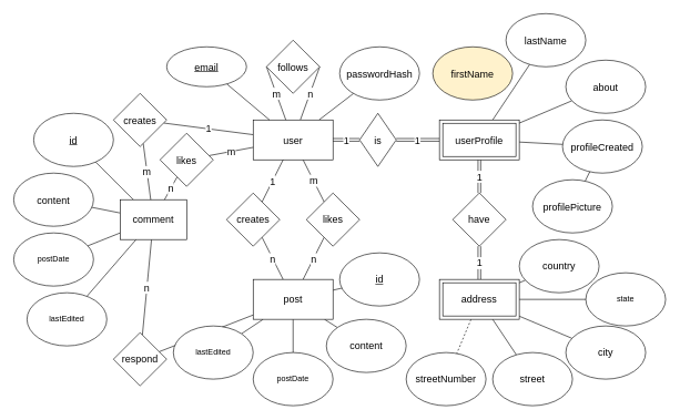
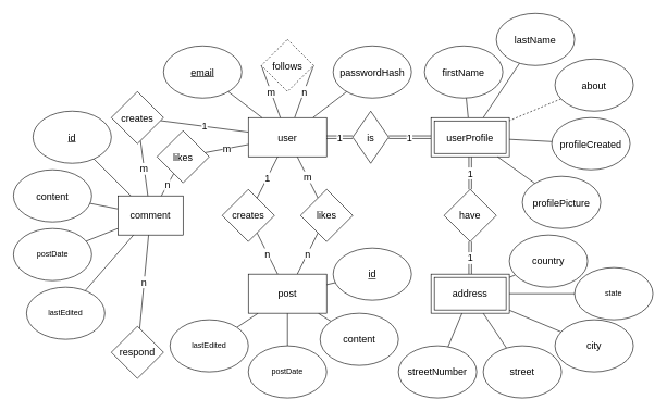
  <mxCell id="0" />
  <mxCell id="1" parent="0" />
  <mxCell id="2" value="m" style="edgeStyle=none;orthogonalLoop=1;jettySize=auto;html=1;endArrow=none;fontSize=15;" edge="1" parent="1" source="6" target="16"><mxGeometry relative="1" as="geometry" /></mxCell>
  <mxCell id="3" value="n" style="edgeStyle=none;orthogonalLoop=1;jettySize=auto;html=1;endArrow=none;entryX=1;entryY=0.5;entryDx=0;entryDy=0;fontSize=15;" edge="1" parent="1" source="6" target="18"><mxGeometry relative="1" as="geometry"><mxPoint x="490" y="120" as="targetPoint" /></mxGeometry></mxCell>
  <mxCell id="4" value="1" style="edgeStyle=none;orthogonalLoop=1;jettySize=auto;html=1;endArrow=none;fontSize=15;" edge="1" parent="1" source="6" target="35"><mxGeometry relative="1" as="geometry" /></mxCell>
  <mxCell id="5" style="edgeStyle=none;orthogonalLoop=1;jettySize=auto;html=1;endArrow=none;fontSize=15;" edge="1" parent="1" source="6" target="50"><mxGeometry relative="1" as="geometry"><mxPoint x="550" y="120" as="targetPoint" /></mxGeometry></mxCell>
  <mxCell id="6" value="user" style="rounded=0;whiteSpace=wrap;html=1;fontSize=15;" vertex="1" parent="1"><mxGeometry x="380" y="180" width="120" height="60" as="geometry" /></mxCell>
  <mxCell id="7" value="n" style="edgeStyle=none;orthogonalLoop=1;jettySize=auto;html=1;endArrow=none;fontSize=15;" edge="1" parent="1" source="13" target="14"><mxGeometry relative="1" as="geometry" /></mxCell>
  <mxCell id="8" value="n" style="edgeStyle=none;orthogonalLoop=1;jettySize=auto;html=1;endArrow=none;fontSize=15;" edge="1" parent="1" source="13" target="16"><mxGeometry relative="1" as="geometry" /></mxCell>
  <mxCell id="9" value="" style="edgeStyle=none;orthogonalLoop=1;jettySize=auto;html=1;endArrow=none;fontSize=15;" edge="1" parent="1" source="13" target="63"><mxGeometry relative="1" as="geometry" /></mxCell>
  <mxCell id="10" value="" style="edgeStyle=none;orthogonalLoop=1;jettySize=auto;html=1;endArrow=none;fontSize=15;" edge="1" parent="1" source="13" target="64"><mxGeometry relative="1" as="geometry" /></mxCell>
  <mxCell id="11" style="edgeStyle=none;orthogonalLoop=1;jettySize=auto;html=1;endArrow=none;fontSize=15;" edge="1" parent="1" source="13" target="65"><mxGeometry relative="1" as="geometry"><mxPoint x="420" y="550" as="targetPoint" /></mxGeometry></mxCell>
  <mxCell id="12" style="edgeStyle=none;orthogonalLoop=1;jettySize=auto;html=1;endArrow=none;fontSize=15;" edge="1" parent="1" source="13" target="66"><mxGeometry relative="1" as="geometry"><mxPoint x="300" y="540" as="targetPoint" /></mxGeometry></mxCell>
  <mxCell id="13" value="post" style="rounded=0;whiteSpace=wrap;html=1;fontSize=15;" vertex="1" parent="1"><mxGeometry x="380" y="420" width="120" height="60" as="geometry" /></mxCell>
  <mxCell id="14" value="creates" style="rhombus;whiteSpace=wrap;html=1;rounded=0;fontSize=15;" vertex="1" parent="1"><mxGeometry x="340" y="290" width="80" height="80" as="geometry" /></mxCell>
  <mxCell id="15" value="1" style="endArrow=none;html=1;fontSize=15;" edge="1" parent="1" source="14" target="6"><mxGeometry width="50" height="50" relative="1" as="geometry"><mxPoint x="590" y="550" as="sourcePoint" /><mxPoint x="640" y="500" as="targetPoint" /></mxGeometry></mxCell>
  <mxCell id="16" value="likes" style="rhombus;whiteSpace=wrap;html=1;rounded=0;fontSize=15;" vertex="1" parent="1"><mxGeometry x="460" y="290" width="80" height="80" as="geometry" /></mxCell>
  <mxCell id="17" value="m" style="edgeStyle=none;orthogonalLoop=1;jettySize=auto;html=1;endArrow=none;exitX=0;exitY=0.5;exitDx=0;exitDy=0;fontSize=15;" edge="1" parent="1" source="18" target="6"><mxGeometry relative="1" as="geometry" /></mxCell>
- <mxCell id="18" value="follows" style="rhombus;whiteSpace=wrap;html=1;rounded=0;fontSize=15;" vertex="1" parent="1"><mxGeometry x="400" y="60" width="80" height="80" as="geometry" /></mxCell>
+ <mxCell id="18" value="follows" style="rhombus;whiteSpace=wrap;html=1;rounded=0;fontSize=15;dashed=1;" vertex="1" parent="1"><mxGeometry x="400" y="60" width="80" height="80" as="geometry" /></mxCell>
  <mxCell id="19" value="1" style="edgeStyle=none;orthogonalLoop=1;jettySize=auto;html=1;endArrow=none;fontSize=15;shape=link;" edge="1" parent="1" source="24" target="26"><mxGeometry relative="1" as="geometry" /></mxCell>
  <mxCell id="20" value="1" style="edgeStyle=none;orthogonalLoop=1;jettySize=auto;html=1;endArrow=none;fontSize=15;shape=link;" edge="1" parent="1" source="24" target="41"><mxGeometry relative="1" as="geometry" /></mxCell>
+ <mxCell id="21" value="" style="edgeStyle=none;orthogonalLoop=1;jettySize=auto;html=1;endArrow=none;fontSize=15;" edge="1" parent="1" source="24" target="51"><mxGeometry relative="1" as="geometry" /></mxCell>
  <mxCell id="22" style="edgeStyle=none;orthogonalLoop=1;jettySize=auto;html=1;endArrow=none;fontSize=15;" edge="1" parent="1" source="24" target="52"><mxGeometry relative="1" as="geometry"><mxPoint x="870" y="150" as="targetPoint" /></mxGeometry></mxCell>
  <mxCell id="23" style="edgeStyle=none;orthogonalLoop=1;jettySize=auto;html=1;endArrow=none;fontSize=15;" edge="1" parent="1" source="24" target="53"><mxGeometry relative="1" as="geometry"><mxPoint x="860" y="230" as="targetPoint" /></mxGeometry></mxCell>
  <mxCell id="24" value="userProfile" style="shape=ext;margin=3;double=1;whiteSpace=wrap;html=1;align=center;fontSize=15;" vertex="1" parent="1"><mxGeometry x="660" y="180" width="120" height="60" as="geometry" /></mxCell>
  <mxCell id="25" value="1" style="edgeStyle=none;shape=link;orthogonalLoop=1;jettySize=auto;html=1;endArrow=none;fontSize=15;" edge="1" parent="1" source="26" target="6"><mxGeometry relative="1" as="geometry" /></mxCell>
  <mxCell id="26" value="is" style="rhombus;whiteSpace=wrap;html=1;rounded=0;fontSize=15;" vertex="1" parent="1"><mxGeometry x="540" y="170" width="55" height="80" as="geometry" /></mxCell>
  <mxCell id="27" value="1" style="edgeStyle=none;orthogonalLoop=1;jettySize=auto;html=1;endArrow=none;fontSize=15;shape=link;" edge="1" parent="1" source="47" target="41"><mxGeometry relative="1" as="geometry"><mxPoint x="720" y="420" as="sourcePoint" /></mxGeometry></mxCell>
  <mxCell id="28" value="n" style="edgeStyle=none;orthogonalLoop=1;jettySize=auto;html=1;endArrow=none;fontSize=15;" edge="1" parent="1" source="33" target="37"><mxGeometry relative="1" as="geometry" /></mxCell>
  <mxCell id="29" value="" style="edgeStyle=none;orthogonalLoop=1;jettySize=auto;html=1;endArrow=none;fontSize=15;" edge="1" parent="1" source="33" target="67"><mxGeometry relative="1" as="geometry" /></mxCell>
  <mxCell id="30" value="" style="edgeStyle=none;orthogonalLoop=1;jettySize=auto;html=1;endArrow=none;fontSize=15;" edge="1" parent="1" source="33" target="68"><mxGeometry relative="1" as="geometry" /></mxCell>
  <mxCell id="31" style="edgeStyle=none;orthogonalLoop=1;jettySize=auto;html=1;endArrow=none;fontSize=15;" edge="1" parent="1" source="33" target="69"><mxGeometry relative="1" as="geometry"><mxPoint x="80" y="410" as="targetPoint" /></mxGeometry></mxCell>
  <mxCell id="32" style="edgeStyle=none;orthogonalLoop=1;jettySize=auto;html=1;endArrow=none;fontSize=15;" edge="1" parent="1" source="33" target="70"><mxGeometry relative="1" as="geometry"><mxPoint x="110" y="470" as="targetPoint" /></mxGeometry></mxCell>
  <mxCell id="33" value="comment" style="rounded=0;whiteSpace=wrap;html=1;fontSize=15;" vertex="1" parent="1"><mxGeometry x="180" y="300" width="100" height="60" as="geometry" /></mxCell>
  <mxCell id="34" value="m" style="edgeStyle=none;orthogonalLoop=1;jettySize=auto;html=1;endArrow=none;fontSize=15;" edge="1" parent="1" source="35" target="33"><mxGeometry relative="1" as="geometry" /></mxCell>
  <mxCell id="35" value="creates" style="rhombus;whiteSpace=wrap;html=1;fontSize=15;" vertex="1" parent="1"><mxGeometry x="170" y="140" width="80" height="80" as="geometry" /></mxCell>
- <mxCell id="36" value="1" style="edgeStyle=none;orthogonalLoop=1;jettySize=auto;html=1;endArrow=none;fontSize=15;" edge="1" parent="1" source="37" target="13"><mxGeometry relative="1" as="geometry" /></mxCell>
  <mxCell id="37" value="respond" style="rhombus;whiteSpace=wrap;html=1;fontSize=15;" vertex="1" parent="1"><mxGeometry x="170" y="500" width="80" height="80" as="geometry" /></mxCell>
  <mxCell id="38" value="m" style="edgeStyle=none;orthogonalLoop=1;jettySize=auto;html=1;endArrow=none;fontSize=15;" edge="1" parent="1" target="40" source="6"><mxGeometry relative="1" as="geometry"><mxPoint x="430" y="285" as="sourcePoint" /></mxGeometry></mxCell>
  <mxCell id="39" value="n" style="edgeStyle=none;orthogonalLoop=1;jettySize=auto;html=1;endArrow=none;fontSize=15;" edge="1" parent="1" source="40" target="33"><mxGeometry relative="1" as="geometry"><mxPoint x="265" y="330" as="targetPoint" /></mxGeometry></mxCell>
  <mxCell id="40" value="likes" style="rhombus;whiteSpace=wrap;html=1;fontSize=15;" vertex="1" parent="1"><mxGeometry x="240" y="200" width="80" height="80" as="geometry" /></mxCell>
  <mxCell id="41" value="have" style="rhombus;whiteSpace=wrap;html=1;fontSize=15;" vertex="1" parent="1"><mxGeometry x="680" y="290" width="80" height="80" as="geometry" /></mxCell>
  <mxCell id="42" value="" style="edgeStyle=none;orthogonalLoop=1;jettySize=auto;html=1;endArrow=none;fontSize=15;" edge="1" parent="1" source="47" target="58"><mxGeometry relative="1" as="geometry" /></mxCell>
  <mxCell id="43" style="edgeStyle=none;orthogonalLoop=1;jettySize=auto;html=1;endArrow=none;fontSize=15;" edge="1" parent="1" source="47" target="59"><mxGeometry relative="1" as="geometry"><mxPoint x="870" y="550" as="targetPoint" /></mxGeometry></mxCell>
  <mxCell id="44" value="" style="edgeStyle=none;orthogonalLoop=1;jettySize=auto;html=1;endArrow=none;fontSize=15;" edge="1" parent="1" source="47" target="60"><mxGeometry relative="1" as="geometry" /></mxCell>
  <mxCell id="45" value="" style="edgeStyle=none;orthogonalLoop=1;jettySize=auto;html=1;endArrow=none;fontSize=15;" edge="1" parent="1" source="47" target="61"><mxGeometry relative="1" as="geometry" /></mxCell>
- <mxCell id="46" value="" style="edgeStyle=none;orthogonalLoop=1;jettySize=auto;html=1;endArrow=none;fontSize=15;dashed=1;" edge="1" parent="1" source="47" target="62"><mxGeometry relative="1" as="geometry" /></mxCell>
+ <mxCell id="46" value="" style="edgeStyle=none;orthogonalLoop=1;jettySize=auto;html=1;endArrow=none;fontSize=15;" edge="1" parent="1" source="47" target="62"><mxGeometry relative="1" as="geometry" /></mxCell>
  <mxCell id="47" value="address" style="shape=ext;margin=3;double=1;whiteSpace=wrap;html=1;align=center;fontSize=15;" vertex="1" parent="1"><mxGeometry x="660" y="420" width="120" height="60" as="geometry" /></mxCell>
  <mxCell id="48" style="edgeStyle=none;orthogonalLoop=1;jettySize=auto;html=1;endArrow=none;fontSize=15;" edge="1" parent="1" source="49" target="6"><mxGeometry relative="1" as="geometry" /></mxCell>
- <mxCell id="49" value="&lt;u&gt;email&lt;/u&gt;" style="ellipse;whiteSpace=wrap;html=1;fontSize=15;" vertex="1" parent="1"><mxGeometry x="250" y="70" width="120" height="60" as="geometry" /></mxCell>
+ <mxCell id="49" value="&lt;u&gt;email&lt;/u&gt;" style="ellipse;whiteSpace=wrap;html=1;fontSize=15;" vertex="1" parent="1"><mxGeometry x="250" y="70" width="120" height="80" as="geometry" /></mxCell>
  <mxCell id="50" value="passwordHash" style="ellipse;whiteSpace=wrap;html=1;fontSize=15;" vertex="1" parent="1"><mxGeometry x="510" y="70" width="120" height="80" as="geometry" /></mxCell>
- <mxCell id="51" value="firstName" style="ellipse;whiteSpace=wrap;html=1;fontSize=15;fillColor=#fff2cc;" vertex="1" parent="1"><mxGeometry x="650" y="70" width="120" height="80" as="geometry" /></mxCell>
+ <mxCell id="51" value="firstName" style="ellipse;whiteSpace=wrap;html=1;fontSize=15;" vertex="1" parent="1"><mxGeometry x="650" y="70" width="120" height="80" as="geometry" /></mxCell>
  <mxCell id="52" value="lastName" style="ellipse;whiteSpace=wrap;html=1;fontSize=15;" vertex="1" parent="1"><mxGeometry x="760" y="20" width="120" height="80" as="geometry" /></mxCell>
  <mxCell id="53" value="profileCreated" style="ellipse;whiteSpace=wrap;html=1;fontSize=15;" vertex="1" parent="1"><mxGeometry x="845" y="180" width="120" height="80" as="geometry" /></mxCell>
- <mxCell id="54" style="edgeStyle=none;orthogonalLoop=1;jettySize=auto;html=1;endArrow=none;fontSize=15;" edge="1" parent="1" source="55" target="53"><mxGeometry relative="1" as="geometry" /></mxCell>
+ <mxCell id="54" style="edgeStyle=none;orthogonalLoop=1;jettySize=auto;html=1;endArrow=none;fontSize=15;" edge="1" parent="1" source="55" target="24"><mxGeometry relative="1" as="geometry" /></mxCell>
  <mxCell id="55" value="profilePicture" style="ellipse;whiteSpace=wrap;html=1;fontSize=15;" vertex="1" parent="1"><mxGeometry x="800" y="270" width="120" height="80" as="geometry" /></mxCell>
- <mxCell id="56" style="edgeStyle=none;orthogonalLoop=1;jettySize=auto;html=1;endArrow=none;fontSize=15;" edge="1" parent="1" source="57" target="24"><mxGeometry relative="1" as="geometry" /></mxCell>
+ <mxCell id="56" style="edgeStyle=none;orthogonalLoop=1;jettySize=auto;html=1;endArrow=none;fontSize=15;dashed=1;" edge="1" parent="1" source="57" target="24"><mxGeometry relative="1" as="geometry" /></mxCell>
  <mxCell id="57" value="about" style="ellipse;whiteSpace=wrap;html=1;fontSize=15;" vertex="1" parent="1"><mxGeometry x="850" y="90" width="120" height="80" as="geometry" /></mxCell>
  <mxCell id="58" value="country" style="ellipse;whiteSpace=wrap;html=1;fontSize=15;" vertex="1" parent="1"><mxGeometry x="780" y="360" width="120" height="80" as="geometry" /></mxCell>
  <mxCell id="59" value="state" style="ellipse;whiteSpace=wrap;html=1;" vertex="1" parent="1"><mxGeometry x="880" y="410" width="120" height="80" as="geometry" /></mxCell>
  <mxCell id="60" value="city" style="ellipse;whiteSpace=wrap;html=1;fontSize=15;" vertex="1" parent="1"><mxGeometry x="850" y="490" width="120" height="80" as="geometry" /></mxCell>
  <mxCell id="61" value="street" style="ellipse;whiteSpace=wrap;html=1;fontSize=15;" vertex="1" parent="1"><mxGeometry x="740" y="530" width="120" height="80" as="geometry" /></mxCell>
  <mxCell id="62" value="streetNumber" style="ellipse;whiteSpace=wrap;html=1;fontSize=15;" vertex="1" parent="1"><mxGeometry x="610" y="530" width="120" height="80" as="geometry" /></mxCell>
  <mxCell id="63" value="&lt;u&gt;id&lt;/u&gt;" style="ellipse;whiteSpace=wrap;html=1;rounded=0;fontSize=15;" vertex="1" parent="1"><mxGeometry x="510" y="380" width="120" height="80" as="geometry" /></mxCell>
  <mxCell id="64" value="content" style="ellipse;whiteSpace=wrap;html=1;rounded=0;fontSize=15;" vertex="1" parent="1"><mxGeometry x="490" y="480" width="120" height="80" as="geometry" /></mxCell>
  <mxCell id="65" value="postDate" style="ellipse;whiteSpace=wrap;html=1;" vertex="1" parent="1"><mxGeometry x="380" y="530" width="120" height="80" as="geometry" /></mxCell>
  <mxCell id="66" value="lastEdited" style="ellipse;whiteSpace=wrap;html=1;" vertex="1" parent="1"><mxGeometry x="260" y="490" width="120" height="80" as="geometry" /></mxCell>
  <mxCell id="67" value="&lt;u&gt;id&lt;/u&gt;" style="ellipse;whiteSpace=wrap;html=1;rounded=0;fontSize=15;" vertex="1" parent="1"><mxGeometry x="50" y="170" width="120" height="80" as="geometry" /></mxCell>
  <mxCell id="68" value="content" style="ellipse;whiteSpace=wrap;html=1;rounded=0;fontSize=15;" vertex="1" parent="1"><mxGeometry x="20" y="260" width="120" height="80" as="geometry" /></mxCell>
  <mxCell id="69" value="postDate" style="ellipse;whiteSpace=wrap;html=1;" vertex="1" parent="1"><mxGeometry x="20" y="350" width="120" height="80" as="geometry" /></mxCell>
  <mxCell id="70" value="lastEdited" style="ellipse;whiteSpace=wrap;html=1;" vertex="1" parent="1"><mxGeometry x="40" y="440" width="120" height="80" as="geometry" /></mxCell>
